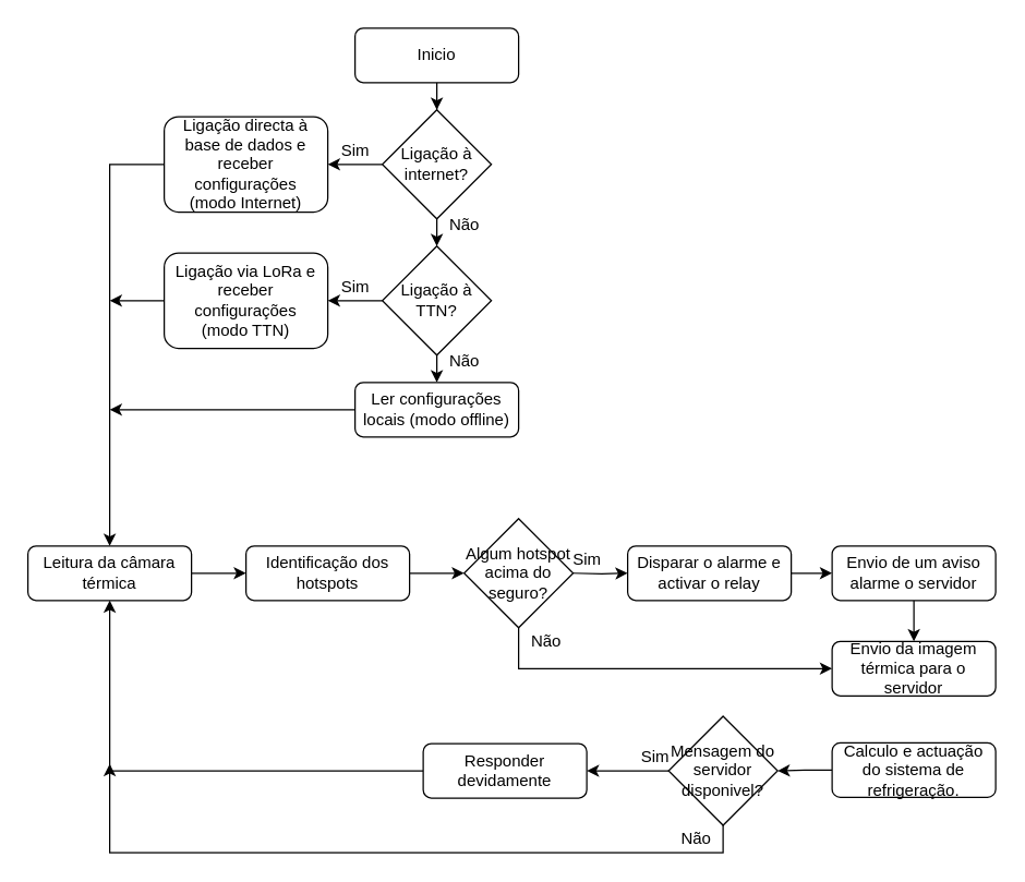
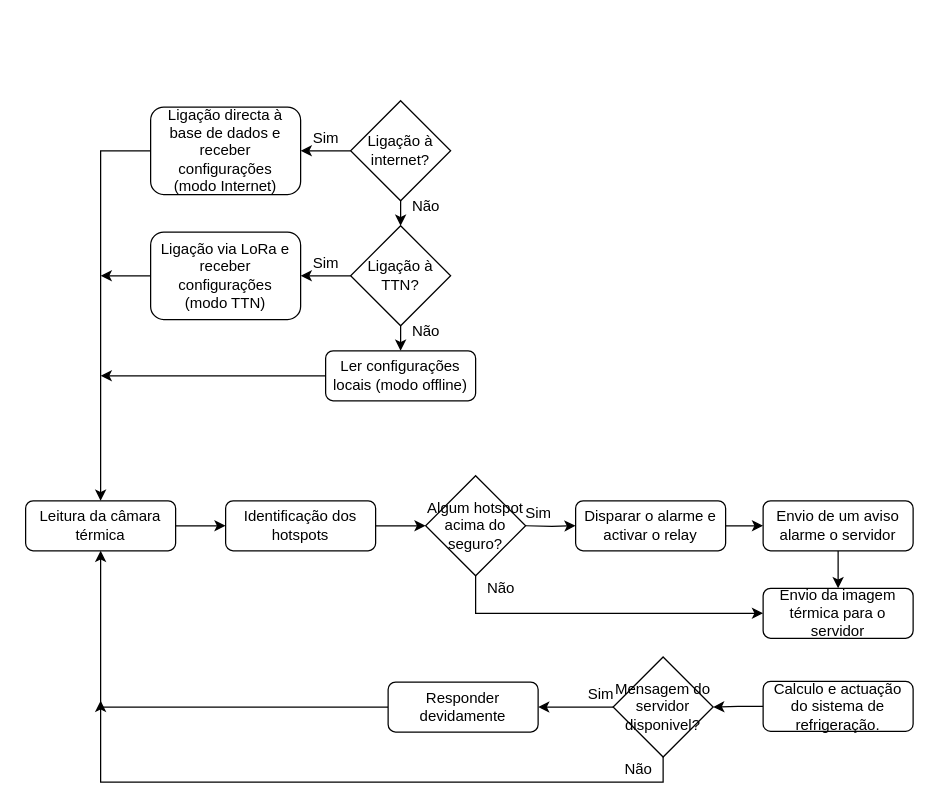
  <mxCell id="0" />
  <mxCell id="1" parent="0" />
  <mxCell id="2" value="" style="edgeStyle=orthogonalEdgeStyle;rounded=0;orthogonalLoop=1;jettySize=auto;html=1;" edge="1" parent="1" source="3" target="5"><mxGeometry relative="1" as="geometry" /></mxCell>
  <mxCell id="3" value="Leitura da câmara térmica" style="rounded=1;whiteSpace=wrap;html=1;fontSize=12;glass=0;strokeWidth=1;shadow=0;" parent="1" vertex="1"><mxGeometry x="20" y="400" width="120" height="40" as="geometry" /></mxCell>
  <mxCell id="4" value="" style="edgeStyle=orthogonalEdgeStyle;rounded=0;orthogonalLoop=1;jettySize=auto;html=1;" edge="1" parent="1" source="5"><mxGeometry relative="1" as="geometry"><mxPoint x="340" y="420" as="targetPoint" /></mxGeometry></mxCell>
  <mxCell id="5" value="Identificação dos hotspots" style="rounded=1;whiteSpace=wrap;html=1;fontSize=12;glass=0;strokeWidth=1;shadow=0;" vertex="1" parent="1"><mxGeometry x="180" y="400" width="120" height="40" as="geometry" /></mxCell>
  <mxCell id="6" value="" style="edgeStyle=orthogonalEdgeStyle;rounded=0;orthogonalLoop=1;jettySize=auto;html=1;" edge="1" parent="1" target="10"><mxGeometry relative="1" as="geometry"><mxPoint x="420" y="420" as="sourcePoint" /></mxGeometry></mxCell>
  <mxCell id="7" style="edgeStyle=orthogonalEdgeStyle;rounded=0;orthogonalLoop=1;jettySize=auto;html=1;exitX=0.5;exitY=1;exitDx=0;exitDy=0;entryX=0;entryY=0.5;entryDx=0;entryDy=0;" edge="1" parent="1" source="8" target="12"><mxGeometry relative="1" as="geometry" /></mxCell>
  <mxCell id="8" value="Algum hotspot acima do seguro?" style="rhombus;whiteSpace=wrap;html=1;" vertex="1" parent="1"><mxGeometry x="340" y="380" width="80" height="80" as="geometry" /></mxCell>
  <mxCell id="9" value="" style="edgeStyle=orthogonalEdgeStyle;rounded=0;orthogonalLoop=1;jettySize=auto;html=1;" edge="1" parent="1" source="10" target="33"><mxGeometry relative="1" as="geometry" /></mxCell>
  <mxCell id="10" value="Disparar o alarme e activar o relay" style="rounded=1;whiteSpace=wrap;html=1;fontSize=12;glass=0;strokeWidth=1;shadow=0;" vertex="1" parent="1"><mxGeometry x="460" y="400" width="120" height="40" as="geometry" /></mxCell>
  <mxCell id="11" value="Sim" style="text;html=1;align=center;verticalAlign=middle;resizable=0;points=[];autosize=1;" vertex="1" parent="1"><mxGeometry x="410" y="400" width="40" height="20" as="geometry" /></mxCell>
  <mxCell id="12" value="Envio da imagem térmica para o servidor" style="rounded=1;whiteSpace=wrap;html=1;fontSize=12;glass=0;strokeWidth=1;shadow=0;" vertex="1" parent="1"><mxGeometry x="610" y="470" width="120" height="40" as="geometry" /></mxCell>
- <mxCell id="13" value="" style="edgeStyle=orthogonalEdgeStyle;rounded=0;orthogonalLoop=1;jettySize=auto;html=1;" edge="1" parent="1" source="14" target="17"><mxGeometry relative="1" as="geometry" /></mxCell>
- <mxCell id="14" value="Inicio" style="rounded=1;whiteSpace=wrap;html=1;fontSize=12;glass=0;strokeWidth=1;shadow=0;" vertex="1" parent="1"><mxGeometry x="260" y="20" width="120" height="40" as="geometry" /></mxCell>
  <mxCell id="15" style="edgeStyle=orthogonalEdgeStyle;rounded=0;orthogonalLoop=1;jettySize=auto;html=1;exitX=0.5;exitY=1;exitDx=0;exitDy=0;entryX=0.5;entryY=0;entryDx=0;entryDy=0;" edge="1" parent="1" source="17" target="24"><mxGeometry relative="1" as="geometry" /></mxCell>
  <mxCell id="16" value="" style="edgeStyle=orthogonalEdgeStyle;rounded=0;orthogonalLoop=1;jettySize=auto;html=1;" edge="1" parent="1" source="17" target="19"><mxGeometry relative="1" as="geometry" /></mxCell>
  <mxCell id="17" value="Ligação à internet?" style="rhombus;whiteSpace=wrap;html=1;" vertex="1" parent="1"><mxGeometry x="280" y="80" width="80" height="80" as="geometry" /></mxCell>
  <mxCell id="18" style="edgeStyle=orthogonalEdgeStyle;rounded=0;orthogonalLoop=1;jettySize=auto;html=1;exitX=0;exitY=0.5;exitDx=0;exitDy=0;entryX=0.5;entryY=0;entryDx=0;entryDy=0;" edge="1" parent="1" source="19" target="3"><mxGeometry relative="1" as="geometry" /></mxCell>
  <mxCell id="19" value="&lt;div&gt;Ligação directa à base de dados e receber configurações &lt;br&gt;&lt;/div&gt;&lt;div&gt;(modo Internet)&lt;/div&gt;" style="rounded=1;whiteSpace=wrap;html=1;fontSize=12;glass=0;strokeWidth=1;shadow=0;" vertex="1" parent="1"><mxGeometry x="120" y="85" width="120" height="70" as="geometry" /></mxCell>
  <mxCell id="20" style="edgeStyle=orthogonalEdgeStyle;rounded=0;orthogonalLoop=1;jettySize=auto;html=1;exitX=0;exitY=0.5;exitDx=0;exitDy=0;" edge="1" parent="1" source="21"><mxGeometry relative="1" as="geometry"><mxPoint x="80" y="220" as="targetPoint" /></mxGeometry></mxCell>
  <mxCell id="21" value="Ligação via LoRa e receber configurações&lt;br&gt;(modo TTN)" style="rounded=1;whiteSpace=wrap;html=1;fontSize=12;glass=0;strokeWidth=1;shadow=0;" vertex="1" parent="1"><mxGeometry x="120" y="185" width="120" height="70" as="geometry" /></mxCell>
  <mxCell id="22" style="edgeStyle=orthogonalEdgeStyle;rounded=0;orthogonalLoop=1;jettySize=auto;html=1;exitX=0.5;exitY=1;exitDx=0;exitDy=0;entryX=0.5;entryY=0;entryDx=0;entryDy=0;" edge="1" parent="1" source="24" target="26"><mxGeometry relative="1" as="geometry" /></mxCell>
  <mxCell id="23" value="" style="edgeStyle=orthogonalEdgeStyle;rounded=0;orthogonalLoop=1;jettySize=auto;html=1;" edge="1" parent="1" source="24" target="21"><mxGeometry relative="1" as="geometry" /></mxCell>
  <mxCell id="24" value="Ligação à TTN?" style="rhombus;whiteSpace=wrap;html=1;" vertex="1" parent="1"><mxGeometry x="280" y="180" width="80" height="80" as="geometry" /></mxCell>
  <mxCell id="25" value="" style="edgeStyle=orthogonalEdgeStyle;rounded=0;orthogonalLoop=1;jettySize=auto;html=1;" edge="1" parent="1" source="26"><mxGeometry relative="1" as="geometry"><mxPoint x="80" y="300" as="targetPoint" /></mxGeometry></mxCell>
  <mxCell id="26" value="Ler configurações locais (modo offline)" style="rounded=1;whiteSpace=wrap;html=1;fontSize=12;glass=0;strokeWidth=1;shadow=0;" vertex="1" parent="1"><mxGeometry x="260" y="280" width="120" height="40" as="geometry" /></mxCell>
  <mxCell id="27" value="Sim" style="text;html=1;align=center;verticalAlign=middle;resizable=0;points=[];autosize=1;" vertex="1" parent="1"><mxGeometry x="240" y="100" width="40" height="20" as="geometry" /></mxCell>
  <mxCell id="28" value="Sim" style="text;html=1;align=center;verticalAlign=middle;resizable=0;points=[];autosize=1;" vertex="1" parent="1"><mxGeometry x="240" y="200" width="40" height="20" as="geometry" /></mxCell>
  <mxCell id="29" value="Não" style="text;html=1;align=center;verticalAlign=middle;resizable=0;points=[];autosize=1;" vertex="1" parent="1"><mxGeometry x="320" y="155" width="40" height="20" as="geometry" /></mxCell>
  <mxCell id="30" value="Não" style="text;html=1;align=center;verticalAlign=middle;resizable=0;points=[];autosize=1;" vertex="1" parent="1"><mxGeometry x="320" y="255" width="40" height="20" as="geometry" /></mxCell>
  <mxCell id="31" value="Não" style="text;html=1;align=center;verticalAlign=middle;resizable=0;points=[];autosize=1;" vertex="1" parent="1"><mxGeometry x="380" y="460" width="40" height="20" as="geometry" /></mxCell>
  <mxCell id="32" style="edgeStyle=orthogonalEdgeStyle;rounded=0;orthogonalLoop=1;jettySize=auto;html=1;exitX=0.5;exitY=1;exitDx=0;exitDy=0;entryX=0.5;entryY=0;entryDx=0;entryDy=0;" edge="1" parent="1" source="33" target="12"><mxGeometry relative="1" as="geometry" /></mxCell>
  <mxCell id="33" value="Envio de um aviso alarme o servidor" style="rounded=1;whiteSpace=wrap;html=1;fontSize=12;glass=0;strokeWidth=1;shadow=0;" vertex="1" parent="1"><mxGeometry x="610" y="400" width="120" height="40" as="geometry" /></mxCell>
  <mxCell id="34" style="edgeStyle=orthogonalEdgeStyle;rounded=0;orthogonalLoop=1;jettySize=auto;html=1;exitX=0;exitY=0.5;exitDx=0;exitDy=0;entryX=1;entryY=0.5;entryDx=0;entryDy=0;" edge="1" parent="1" source="35" target="38"><mxGeometry relative="1" as="geometry" /></mxCell>
  <mxCell id="35" value="Calculo e actuação do sistema de refrigeração. " style="rounded=1;whiteSpace=wrap;html=1;fontSize=12;glass=0;strokeWidth=1;shadow=0;" vertex="1" parent="1"><mxGeometry x="610" y="544.5" width="120" height="40" as="geometry" /></mxCell>
  <mxCell id="36" style="edgeStyle=orthogonalEdgeStyle;rounded=0;orthogonalLoop=1;jettySize=auto;html=1;exitX=0;exitY=0.5;exitDx=0;exitDy=0;entryX=1;entryY=0.5;entryDx=0;entryDy=0;" edge="1" parent="1" source="38" target="40"><mxGeometry relative="1" as="geometry" /></mxCell>
  <mxCell id="37" style="edgeStyle=orthogonalEdgeStyle;rounded=0;orthogonalLoop=1;jettySize=auto;html=1;exitX=0.5;exitY=1;exitDx=0;exitDy=0;entryX=0.5;entryY=1;entryDx=0;entryDy=0;" edge="1" parent="1" source="38" target="3"><mxGeometry relative="1" as="geometry" /></mxCell>
  <mxCell id="38" value="Mensagem do servidor disponivel?" style="rhombus;whiteSpace=wrap;html=1;" vertex="1" parent="1"><mxGeometry x="490" y="525" width="80" height="80" as="geometry" /></mxCell>
  <mxCell id="39" style="edgeStyle=orthogonalEdgeStyle;rounded=0;orthogonalLoop=1;jettySize=auto;html=1;exitX=0;exitY=0.5;exitDx=0;exitDy=0;" edge="1" parent="1" source="40"><mxGeometry relative="1" as="geometry"><mxPoint x="80" y="560" as="targetPoint" /><Array as="points"><mxPoint x="80" y="565" /></Array></mxGeometry></mxCell>
  <mxCell id="40" value="Responder devidamente" style="rounded=1;whiteSpace=wrap;html=1;fontSize=12;glass=0;strokeWidth=1;shadow=0;" vertex="1" parent="1"><mxGeometry x="310" y="545" width="120" height="40" as="geometry" /></mxCell>
  <mxCell id="41" value="Sim" style="text;html=1;align=center;verticalAlign=middle;resizable=0;points=[];autosize=1;" vertex="1" parent="1"><mxGeometry x="460" y="545" width="40" height="20" as="geometry" /></mxCell>
  <mxCell id="42" value="Não" style="text;html=1;align=center;verticalAlign=middle;resizable=0;points=[];autosize=1;" vertex="1" parent="1"><mxGeometry x="490" y="605" width="40" height="20" as="geometry" /></mxCell>
